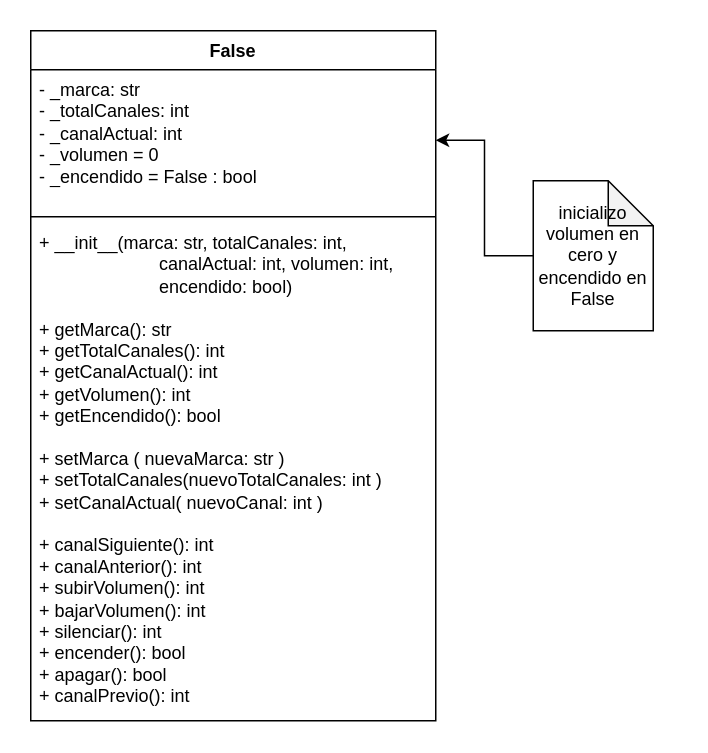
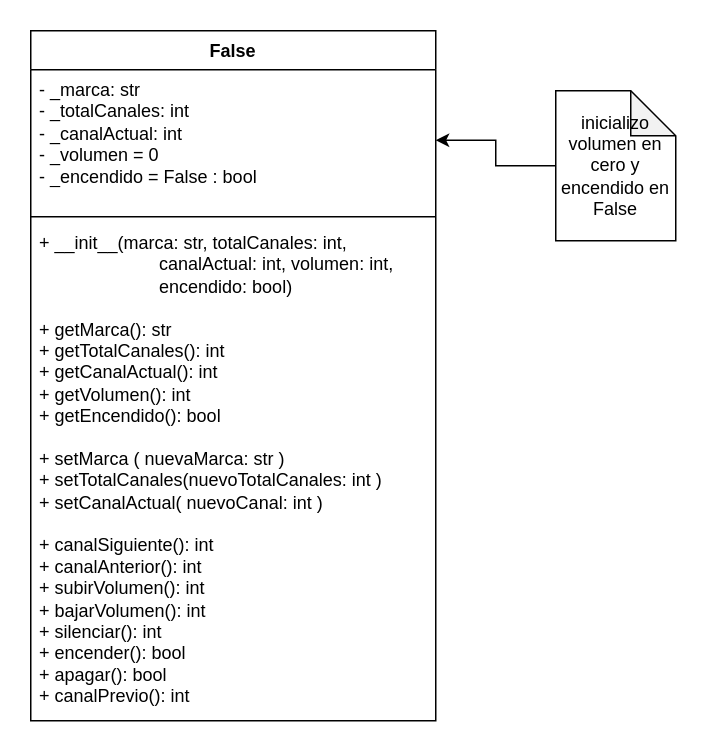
  <mxCell id="0" />
  <mxCell id="1" parent="0" />
  <mxCell id="2" value="False" style="swimlane;fontStyle=1;align=center;verticalAlign=top;childLayout=stackLayout;horizontal=1;startSize=26;horizontalStack=0;resizeParent=1;resizeParentMax=0;resizeLast=0;collapsible=1;marginBottom=0;whiteSpace=wrap;html=1;" parent="1" vertex="1"><mxGeometry x="20" y="20" width="270" height="460" as="geometry" /></mxCell>
  <mxCell id="3" value="- _marca: str&lt;div&gt;- _totalCanales: int&lt;/div&gt;&lt;div&gt;- _canalActual: int&lt;/div&gt;&lt;div&gt;- _volumen = 0&lt;/div&gt;&lt;div&gt;- _encendido = False : bool&lt;/div&gt;" style="text;strokeColor=none;fillColor=none;align=left;verticalAlign=top;spacingLeft=4;spacingRight=4;overflow=hidden;rotatable=0;points=[[0,0.5],[1,0.5]];portConstraint=eastwest;whiteSpace=wrap;html=1;" parent="2" vertex="1"><mxGeometry y="26" width="270" height="94" as="geometry" /></mxCell>
  <mxCell id="4" value="" style="line;strokeWidth=1;fillColor=none;align=left;verticalAlign=middle;spacingTop=-1;spacingLeft=3;spacingRight=3;rotatable=0;labelPosition=right;points=[];portConstraint=eastwest;strokeColor=inherit;" parent="2" vertex="1"><mxGeometry y="120" width="270" height="8" as="geometry" /></mxCell>
  <mxCell id="5" value="+ __init__(marca: str, totalCanales: int,&lt;div&gt;&lt;span style=&quot;white-space: pre;&quot;&gt;&#09;&lt;/span&gt;&lt;span style=&quot;white-space: pre;&quot;&gt;&#09;&lt;/span&gt;&lt;span style=&quot;white-space: pre;&quot;&gt;&#09;&lt;/span&gt;canalActual: int, volumen: int,&lt;br&gt;&lt;/div&gt;&lt;div&gt;&lt;span style=&quot;white-space: pre;&quot;&gt;&#09;&lt;/span&gt;&lt;span style=&quot;white-space: pre;&quot;&gt;&#09;&lt;/span&gt;&lt;span style=&quot;white-space: pre;&quot;&gt;&#09;&lt;/span&gt;encendido: bool)&lt;br&gt;&lt;/div&gt;&lt;div&gt;&lt;br&gt;&lt;/div&gt;&lt;div&gt;+ getMarca(): str&lt;/div&gt;&lt;div&gt;+ getTotalCanales(): int&lt;/div&gt;&lt;div&gt;+ getCanalActual(): int&lt;/div&gt;&lt;div&gt;+ getVolumen(): int&lt;/div&gt;&lt;div&gt;+ getEncendido(): bool&lt;/div&gt;&lt;div&gt;&lt;br&gt;&lt;/div&gt;&lt;div&gt;&lt;div&gt;+ setMarca ( nuevaMarca: str )&lt;/div&gt;&lt;div&gt;+ setTotalCanales(nuevoTotalCanales: int )&lt;/div&gt;&lt;div&gt;+ setCanalActual( nuevoCanal: int )&lt;/div&gt;&lt;div&gt;&lt;br&gt;&lt;/div&gt;&lt;/div&gt;&lt;div&gt;+ canalSiguiente(): int&lt;/div&gt;&lt;div&gt;+ canalAnterior(): int&lt;/div&gt;&lt;div&gt;+ subirVolumen(): int&lt;/div&gt;&lt;div&gt;+ bajarVolumen(): int&lt;/div&gt;&lt;div&gt;+ silenciar(): int&lt;/div&gt;&lt;div&gt;+ encender(): bool&lt;/div&gt;&lt;div&gt;+ apagar(): bool&lt;/div&gt;&lt;div&gt;+ canalPrevio(): int&lt;/div&gt;&lt;div&gt;&lt;br&gt;&lt;/div&gt;&lt;div&gt;&lt;br&gt;&lt;/div&gt;" style="text;strokeColor=none;fillColor=none;align=left;verticalAlign=top;spacingLeft=4;spacingRight=4;overflow=hidden;rotatable=0;points=[[0,0.5],[1,0.5]];portConstraint=eastwest;whiteSpace=wrap;html=1;" parent="2" vertex="1"><mxGeometry y="128" width="270" height="332" as="geometry" /></mxCell>
  <mxCell id="6" value="" style="edgeStyle=orthogonalEdgeStyle;rounded=0;orthogonalLoop=1;jettySize=auto;html=1;" edge="1" parent="1" source="7" target="3"><mxGeometry relative="1" as="geometry" /></mxCell>
- <mxCell id="7" value="inicializo volumen en cero y encendido en False" style="shape=note;whiteSpace=wrap;html=1;backgroundOutline=1;darkOpacity=0.05;" vertex="1" parent="1"><mxGeometry x="355" y="120" width="80" height="100" as="geometry" /></mxCell>
+ <mxCell id="7" value="inicializo volumen en cero y encendido en False" style="shape=note;whiteSpace=wrap;html=1;backgroundOutline=1;darkOpacity=0.05;" vertex="1" parent="1"><mxGeometry x="370" y="60" width="80" height="100" as="geometry" /></mxCell>
